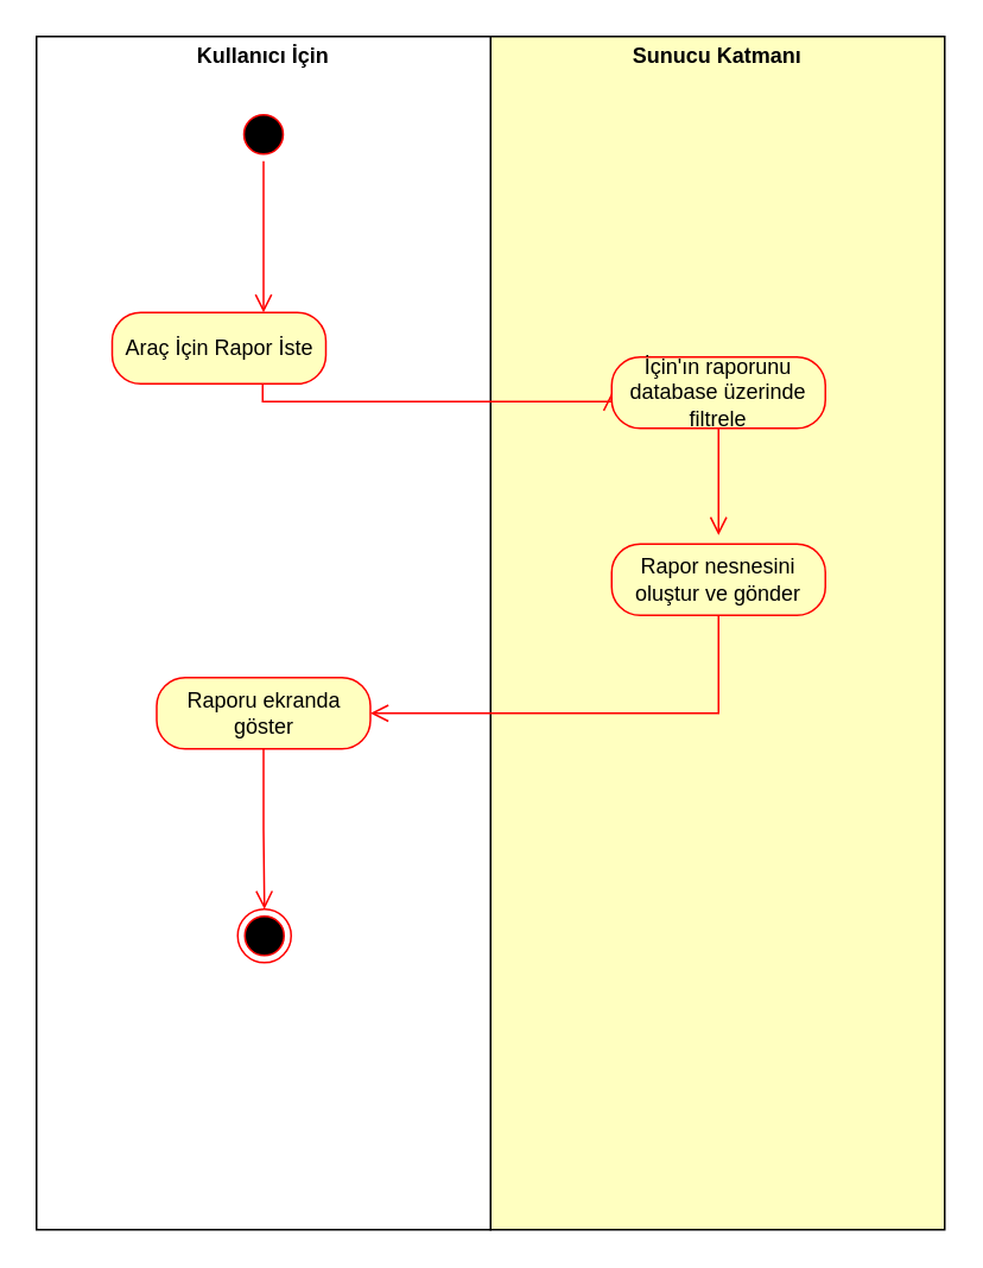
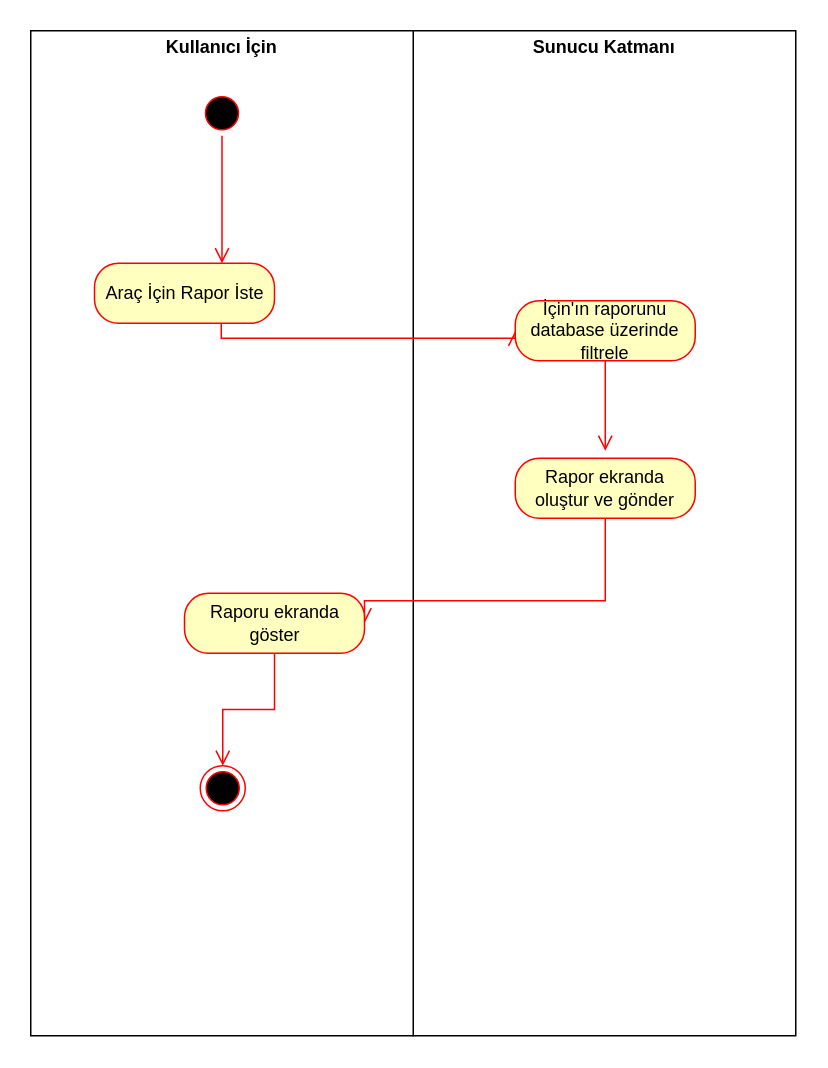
  <mxCell id="0" />
  <mxCell id="1" parent="0" />
- <mxCell id="2" value="&lt;p style=&quot;margin:0px;margin-top:4px;text-align:center;&quot;&gt;&lt;b&gt;Sunucu Katmanı&lt;/b&gt;&lt;/p&gt;" style="verticalAlign=top;align=left;overflow=fill;html=1;whiteSpace=wrap;fillColor=#ffffc0;" vertex="1" parent="1"><mxGeometry x="275" y="20" width="255" height="670" as="geometry" /></mxCell>
+ <mxCell id="2" value="&lt;p style=&quot;margin:0px;margin-top:4px;text-align:center;&quot;&gt;&lt;b&gt;Sunucu Katmanı&lt;/b&gt;&lt;/p&gt;" style="verticalAlign=top;align=left;overflow=fill;html=1;whiteSpace=wrap;" vertex="1" parent="1"><mxGeometry x="275" y="20" width="255" height="670" as="geometry" /></mxCell>
  <mxCell id="3" value="&lt;p style=&quot;margin:0px;margin-top:4px;text-align:center;&quot;&gt;&lt;b&gt;Kullanıcı İçin&lt;/b&gt;&lt;/p&gt;" style="verticalAlign=top;align=left;overflow=fill;html=1;whiteSpace=wrap;" vertex="1" parent="1"><mxGeometry x="20" y="20" width="255" height="670" as="geometry" /></mxCell>
  <mxCell id="4" value="" style="ellipse;html=1;shape=startState;fillColor=#000000;strokeColor=#ff0000;" vertex="1" parent="1"><mxGeometry x="132.5" y="60" width="30" height="30" as="geometry" /></mxCell>
  <mxCell id="5" value="Araç İçin Rapor İste" style="rounded=1;whiteSpace=wrap;html=1;arcSize=40;fontColor=#000000;fillColor=#ffffc0;strokeColor=#ff0000;" vertex="1" parent="1"><mxGeometry x="62.5" y="175" width="120" height="40" as="geometry" /></mxCell>
  <mxCell id="6" value="" style="edgeStyle=orthogonalEdgeStyle;html=1;verticalAlign=bottom;endArrow=open;endSize=8;strokeColor=#ff0000;rounded=0;entryX=0;entryY=0.5;entryDx=0;entryDy=0;" edge="1" source="5" parent="1" target="8"><mxGeometry relative="1" as="geometry"><mxPoint x="148" y="280" as="targetPoint" /><Array as="points"><mxPoint x="147" y="225" /><mxPoint x="343" y="225" /></Array></mxGeometry></mxCell>
  <mxCell id="7" value="" style="edgeStyle=orthogonalEdgeStyle;html=1;verticalAlign=bottom;endArrow=open;endSize=8;strokeColor=#ff0000;rounded=0;exitX=0.5;exitY=1;exitDx=0;exitDy=0;" edge="1" parent="1" source="4" target="5"><mxGeometry relative="1" as="geometry"><mxPoint x="158" y="290" as="targetPoint" /><mxPoint x="158" y="230" as="sourcePoint" /><Array as="points"><mxPoint x="147" y="150" /><mxPoint x="147" y="150" /></Array></mxGeometry></mxCell>
  <mxCell id="8" value="İçin'ın raporunu database üzerinde filtrele" style="rounded=1;whiteSpace=wrap;html=1;arcSize=40;fontColor=#000000;fillColor=#ffffc0;strokeColor=#ff0000;" vertex="1" parent="1"><mxGeometry x="343" y="200" width="120" height="40" as="geometry" /></mxCell>
  <mxCell id="9" value="" style="edgeStyle=orthogonalEdgeStyle;html=1;verticalAlign=bottom;endArrow=open;endSize=8;strokeColor=#ff0000;rounded=0;" edge="1" source="8" parent="1"><mxGeometry relative="1" as="geometry"><mxPoint x="403" y="300" as="targetPoint" /></mxGeometry></mxCell>
- <mxCell id="10" value="Rapor nesnesini oluştur ve gönder" style="rounded=1;whiteSpace=wrap;html=1;arcSize=40;fontColor=#000000;fillColor=#ffffc0;strokeColor=#ff0000;" vertex="1" parent="1"><mxGeometry x="343" y="305" width="120" height="40" as="geometry" /></mxCell>
+ <mxCell id="10" value="Rapor ekranda oluştur ve gönder" style="rounded=1;whiteSpace=wrap;html=1;arcSize=40;fontColor=#000000;fillColor=#ffffc0;strokeColor=#ff0000;" vertex="1" parent="1"><mxGeometry x="343" y="305" width="120" height="40" as="geometry" /></mxCell>
  <mxCell id="11" value="" style="edgeStyle=orthogonalEdgeStyle;html=1;verticalAlign=bottom;endArrow=open;endSize=8;strokeColor=#ff0000;rounded=0;entryX=1;entryY=0.5;entryDx=0;entryDy=0;" edge="1" source="10" parent="1" target="12"><mxGeometry relative="1" as="geometry"><mxPoint x="403" y="405" as="targetPoint" /><Array as="points"><mxPoint x="403" y="400" /></Array></mxGeometry></mxCell>
- <mxCell id="12" value="Raporu ekranda göster" style="rounded=1;whiteSpace=wrap;html=1;arcSize=40;fontColor=#000000;fillColor=#ffffc0;strokeColor=#ff0000;" vertex="1" parent="1"><mxGeometry x="87.5" y="380" width="120" height="40" as="geometry" /></mxCell>
+ <mxCell id="12" value="Raporu ekranda göster" style="rounded=1;whiteSpace=wrap;html=1;arcSize=40;fontColor=#000000;fillColor=#ffffc0;strokeColor=#ff0000;" vertex="1" parent="1"><mxGeometry x="122.5" y="395" width="120" height="40" as="geometry" /></mxCell>
  <mxCell id="13" value="" style="edgeStyle=orthogonalEdgeStyle;html=1;verticalAlign=bottom;endArrow=open;endSize=8;strokeColor=#ff0000;rounded=0;" edge="1" source="12" parent="1" target="14"><mxGeometry relative="1" as="geometry"><mxPoint x="145" y="480" as="targetPoint" /></mxGeometry></mxCell>
  <mxCell id="14" value="" style="ellipse;html=1;shape=endState;fillColor=#000000;strokeColor=#ff0000;" vertex="1" parent="1"><mxGeometry x="133" y="510" width="30" height="30" as="geometry" /></mxCell>
